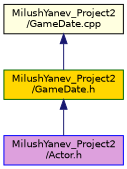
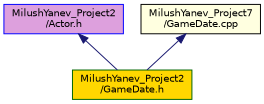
  digraph {
    node [fontname=Helvetica fontsize=10 shape=record style=filled]
    edge [color=midnightblue dir=back fontname=Helvetica fontsize=10 labelfontname=Helvetica labelfontsize=10 style=solid]
    n1 [color=darkgreen fillcolor=gold fontcolor=black height=0.2 label="MilushYanev_Project2\l/GameDate.h" width=0.4]
    n2 [color=blue fillcolor=plum height=0.2 label="MilushYanev_Project2\l/Actor.h" width=0.4]
-   n3 [color=black fillcolor=lightyellow height=0.2 label="MilushYanev_Project2\l/GameDate.cpp" width=0.4]
-   n1 -> n2
+   n3 [color=black fillcolor=lightyellow height=0.2 label="MilushYanev_Project7\l/GameDate.cpp" width=0.4]
+   n2 -> n1
    n3 -> n1
  }
